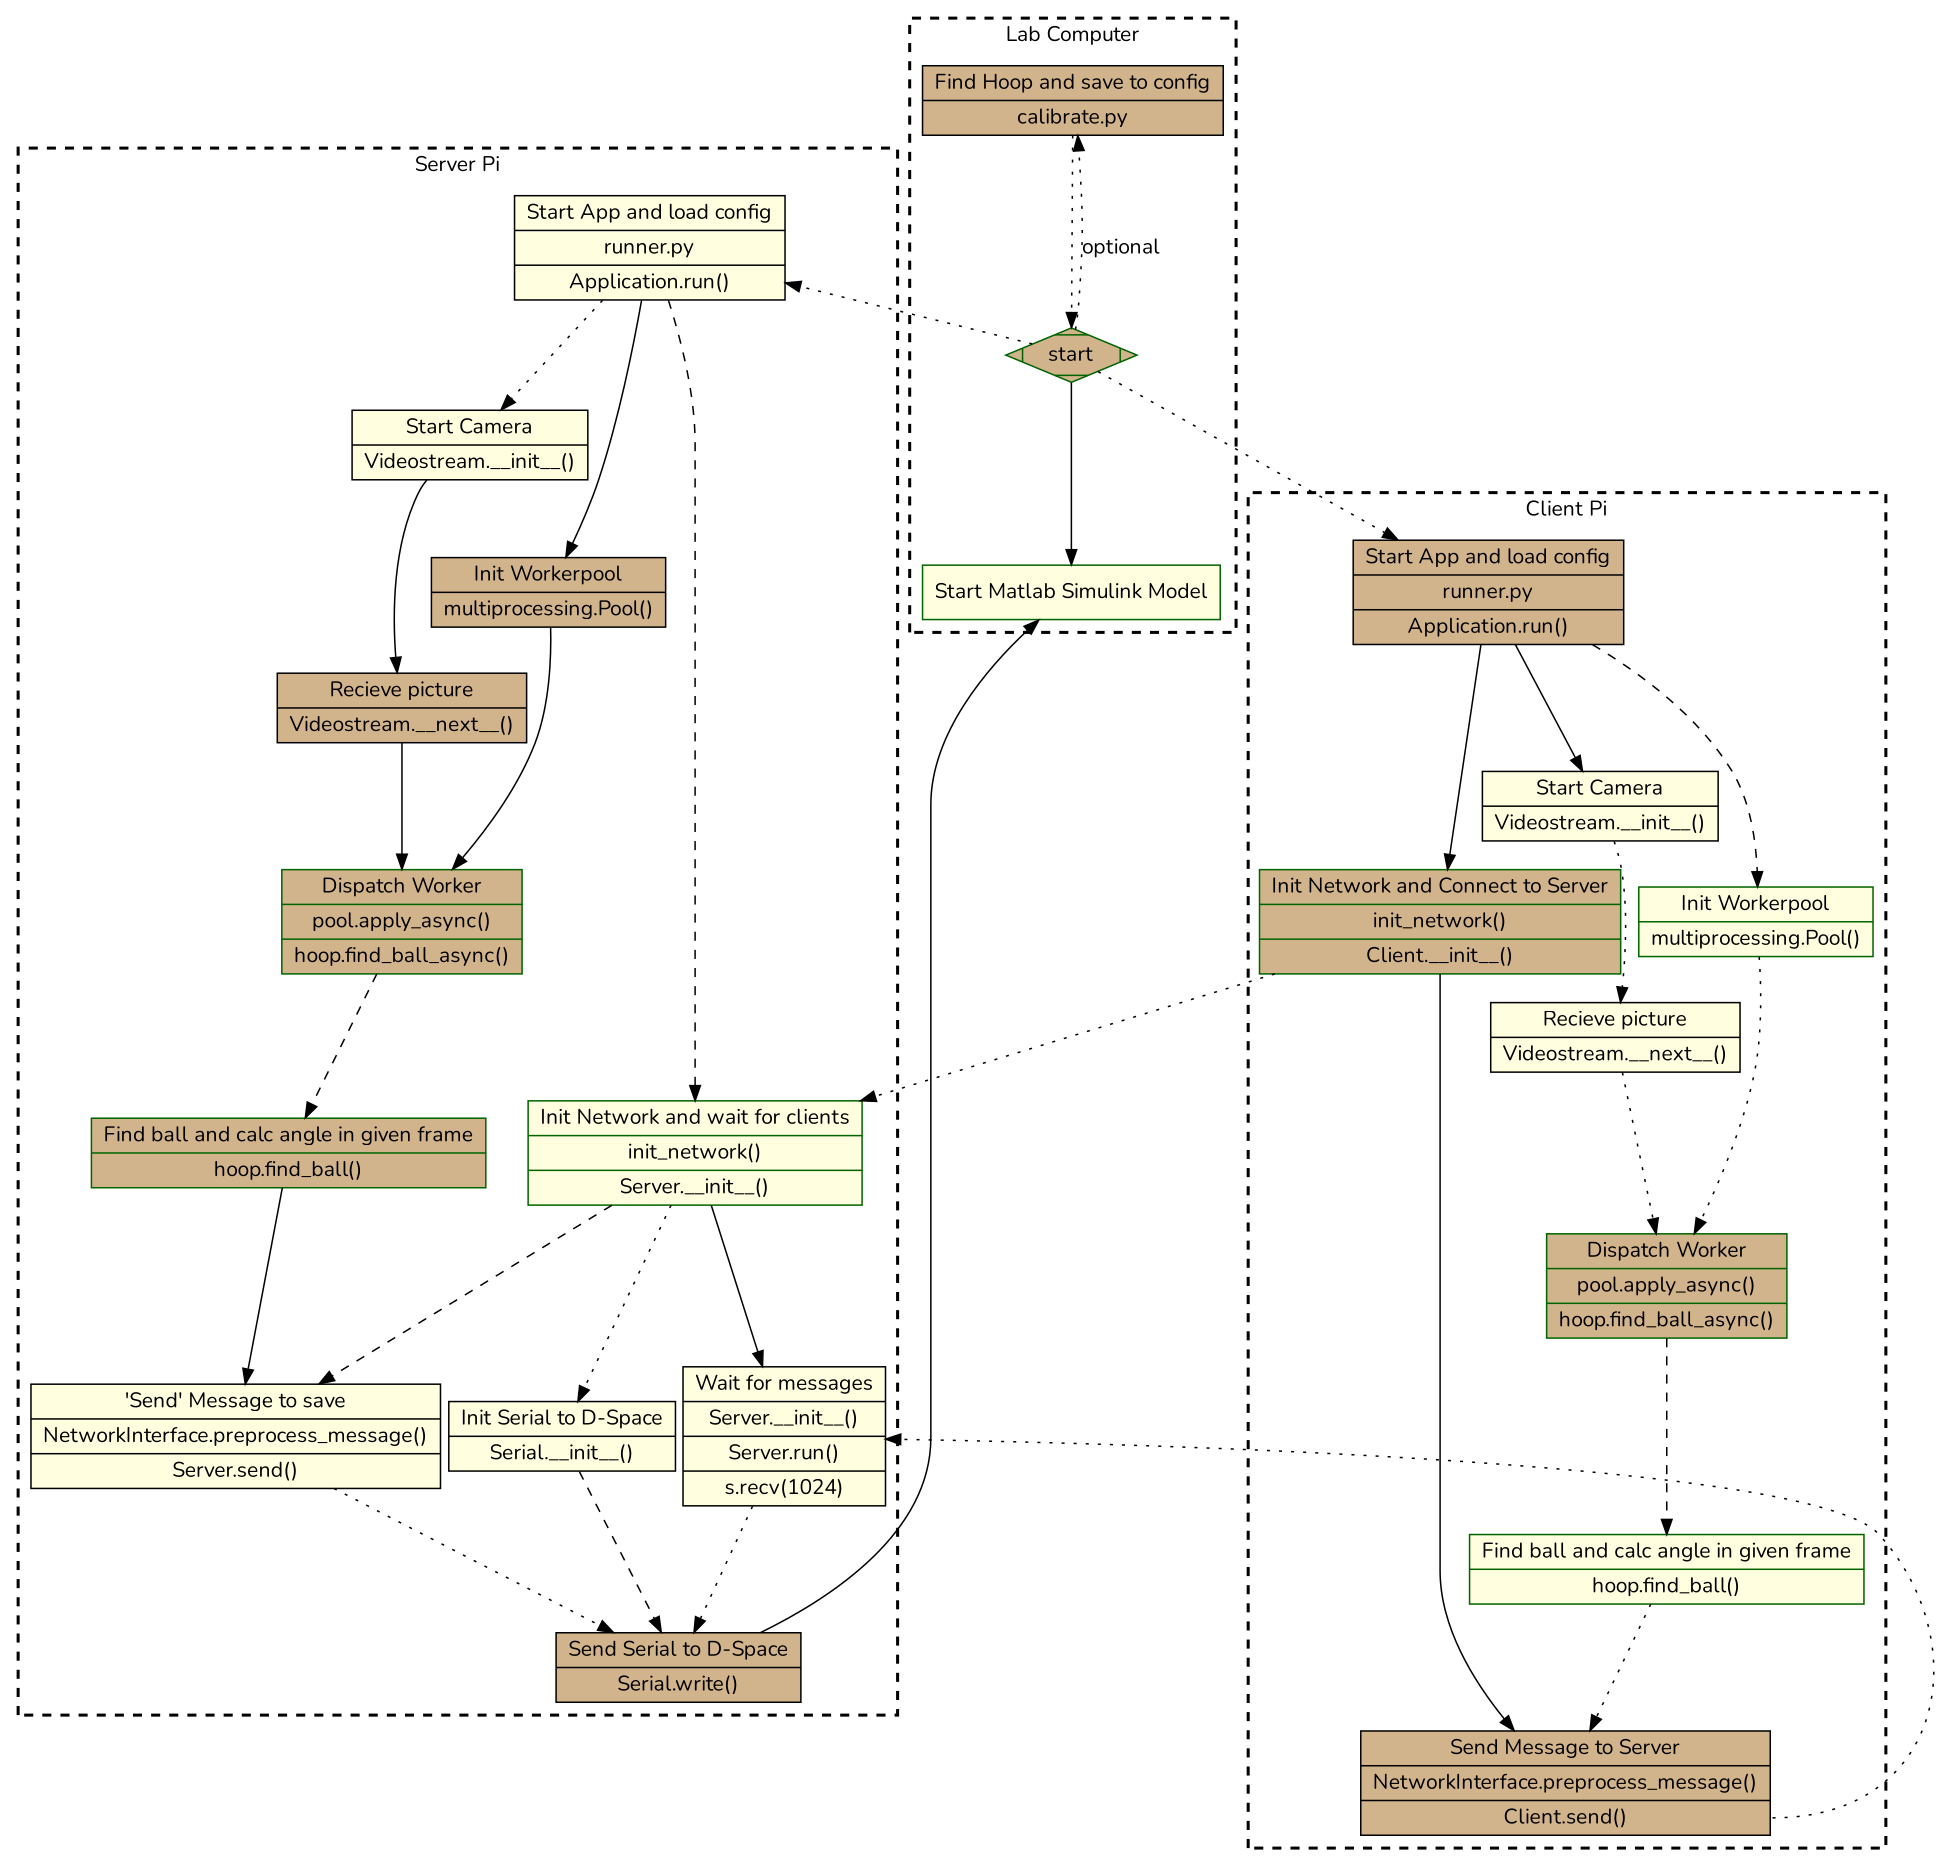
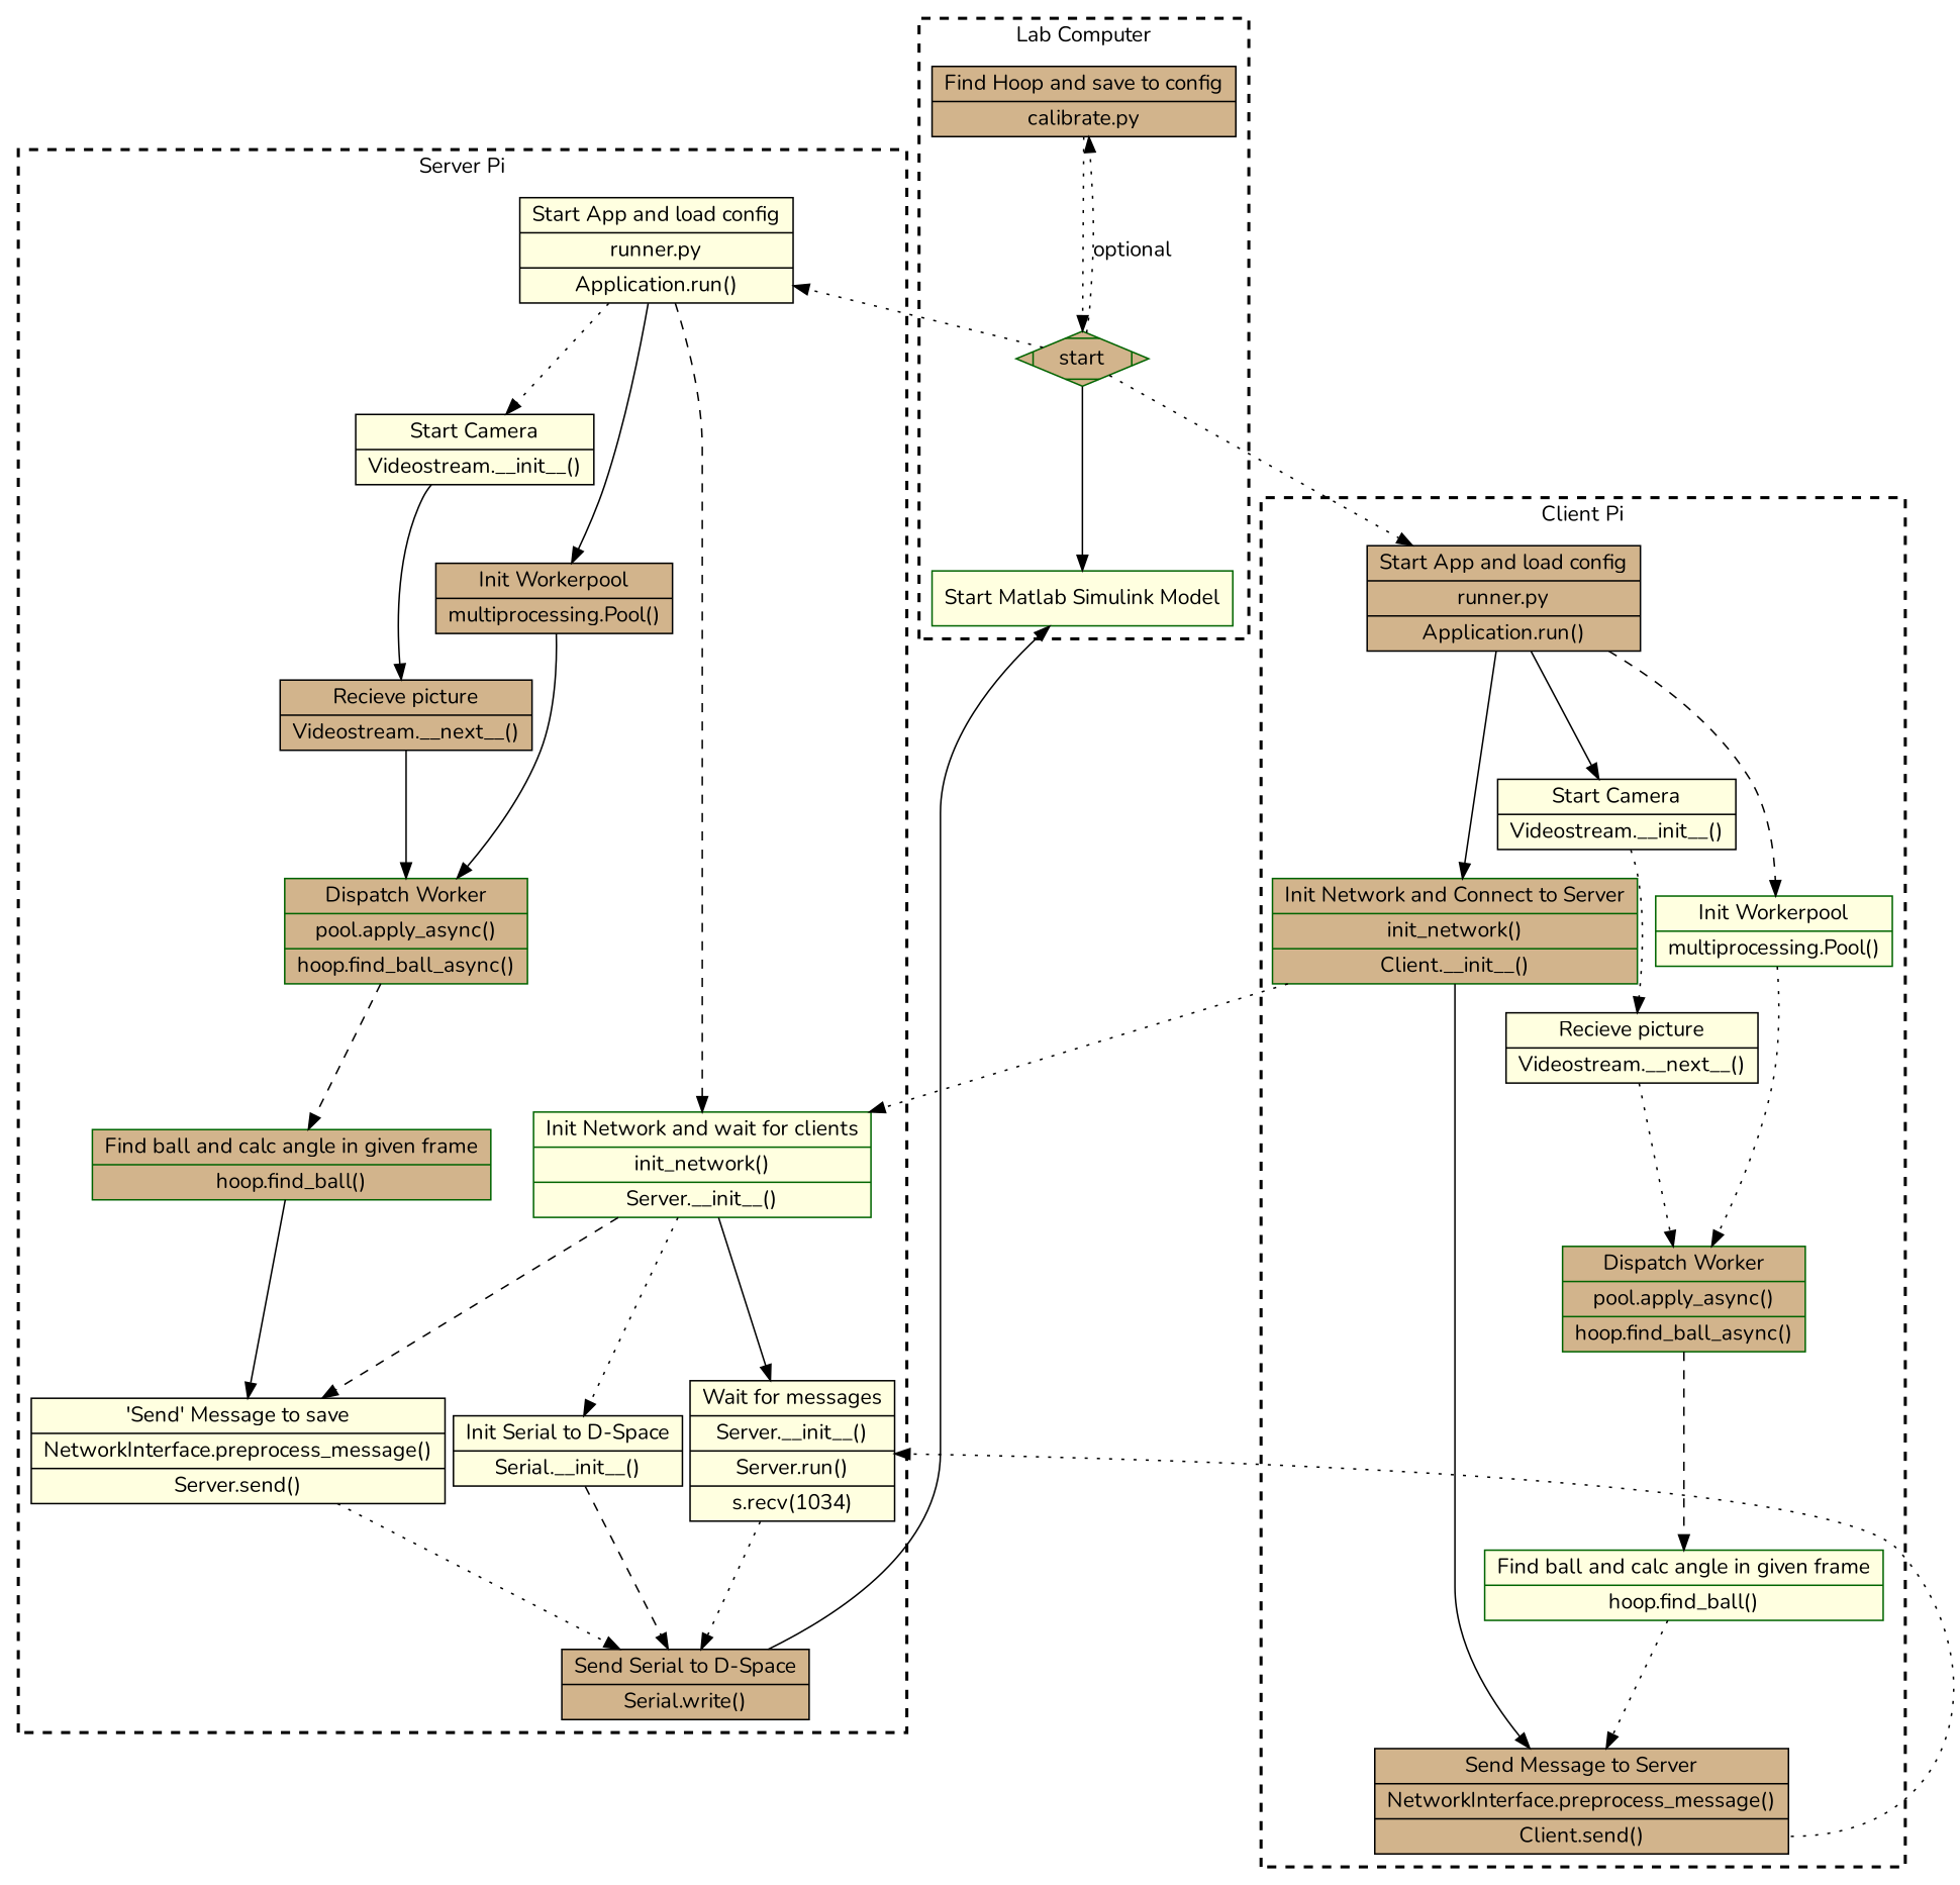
  digraph {
    fontname=Nunito
    node [color=black fillcolor=lightyellow fontname=Nunito shape=record style=filled]
    edge [fontname=Nunito style=dotted]
    n1 [label="{Start App and load config|runner.py|Application.run()}"]
    n2 [color=darkgreen label="{Init Network and wait for clients |init_network()|Server.__init__()}"]
    n3 [label="{Start Camera| Videostream.__init__()}"]
    n4 [fillcolor=tan label="{Init Workerpool|multiprocessing.Pool()}"]
    n5 [label="{Init Serial to D-Space|Serial.__init__()}"]
    n6 [label="{'Send' Message to save|<pre>NetworkInterface.preprocess_message()|<send>Server.send()}"]
-   n7 [label="{Wait for messages|Server.__init__()|Server.run()|s.recv(1024)}"]
+   n7 [label="{Wait for messages|Server.__init__()|Server.run()|s.recv(1034)}"]
    n8 [fillcolor=tan label="{Send Serial to D-Space|Serial.write()}"]
    n9 [fillcolor=tan label="{Recieve picture| Videostream.__next__()}"]
    n10 [color=darkgreen fillcolor=tan label="{Dispatch Worker| pool.apply_async()|hoop.find_ball_async()}"]
    n11 [color=darkgreen fillcolor=tan label="{Find ball and calc angle in given frame|hoop.find_ball()}"]
    n12 [fillcolor=tan label="{Start App and load config|runner.py|Application.run()}"]
    n13 [color=darkgreen fillcolor=tan label="{Init Network and Connect to Server|init_network()|Client.__init__()}"]
    n14 [label="{Start Camera| Videostream.__init__()}"]
    n15 [color=darkgreen label="{Init Workerpool|multiprocessing.Pool()}"]
    n16 [fillcolor=tan label="{Send Message to Server|<pre>NetworkInterface.preprocess_message()|<send>Client.send()}"]
    n17 [label="{Recieve picture| Videostream.__next__()}"]
    n18 [color=darkgreen fillcolor=tan label="{Dispatch Worker| pool.apply_async()|hoop.find_ball_async()}"]
    n19 [color=darkgreen label="{Find ball and calc angle in given frame|hoop.find_ball()}"]
    start [color=darkgreen fillcolor=tan shape=Mdiamond]
    n21 [fillcolor=tan label="{Find Hoop and save to config|calibrate.py}"]
    n22 [color=darkgreen label="{Start Matlab Simulink Model}"]
    subgraph cluster_1 {
      color=black
      label="Server Pi"
      penwidth=2
      style=dashed
      n1
      n2
      n3
      n4
      n5
      n6
      n7
      n8
      n9
      n10
      n11
    }
    subgraph cluster_2 {
      color=black
      label="Client Pi"
      penwidth=2
      style=dashed
      n12
      n13
      n14
      n15
      n16
      n17
      n18
      n19
    }
    subgraph cluster_3 {
      color=black
      label="Lab Computer"
      penwidth=2
      style=dashed
      start
      n21
      n22
    }
    n1 -> n2 [style=dashed]
    n1 -> n3
    n1 -> n4 [style=solid]
    n2 -> n5
    n2 -> n6 [style=dashed]
    n2 -> n7 [style=solid]
    n3 -> n9 [style=solid]
    n4 -> n10 [style=solid]
    n5 -> n8 [style=dashed]
    n6 -> n8
    n7 -> n8
    n8 -> n22 [style=solid]
    n9 -> n10 [style=solid]
    n10 -> n11 [style=dashed]
    n11 -> n6 [style=solid]
    n12 -> n13 [style=solid]
    n12 -> n14 [style=solid]
    n12 -> n15 [style=dashed]
    n13 -> n2
    n13 -> n16 [style=solid]
    n14 -> n17
    n15 -> n18
    n16 -> n7 [constraint=false tailport=send]
    n17 -> n18
    n18 -> n19 [style=dashed]
    n19 -> n16
    start -> n1
    start -> n12
    start -> n21 [constraint=false label=optional]
    start -> n22 [style=solid]
    n21 -> start
  }
